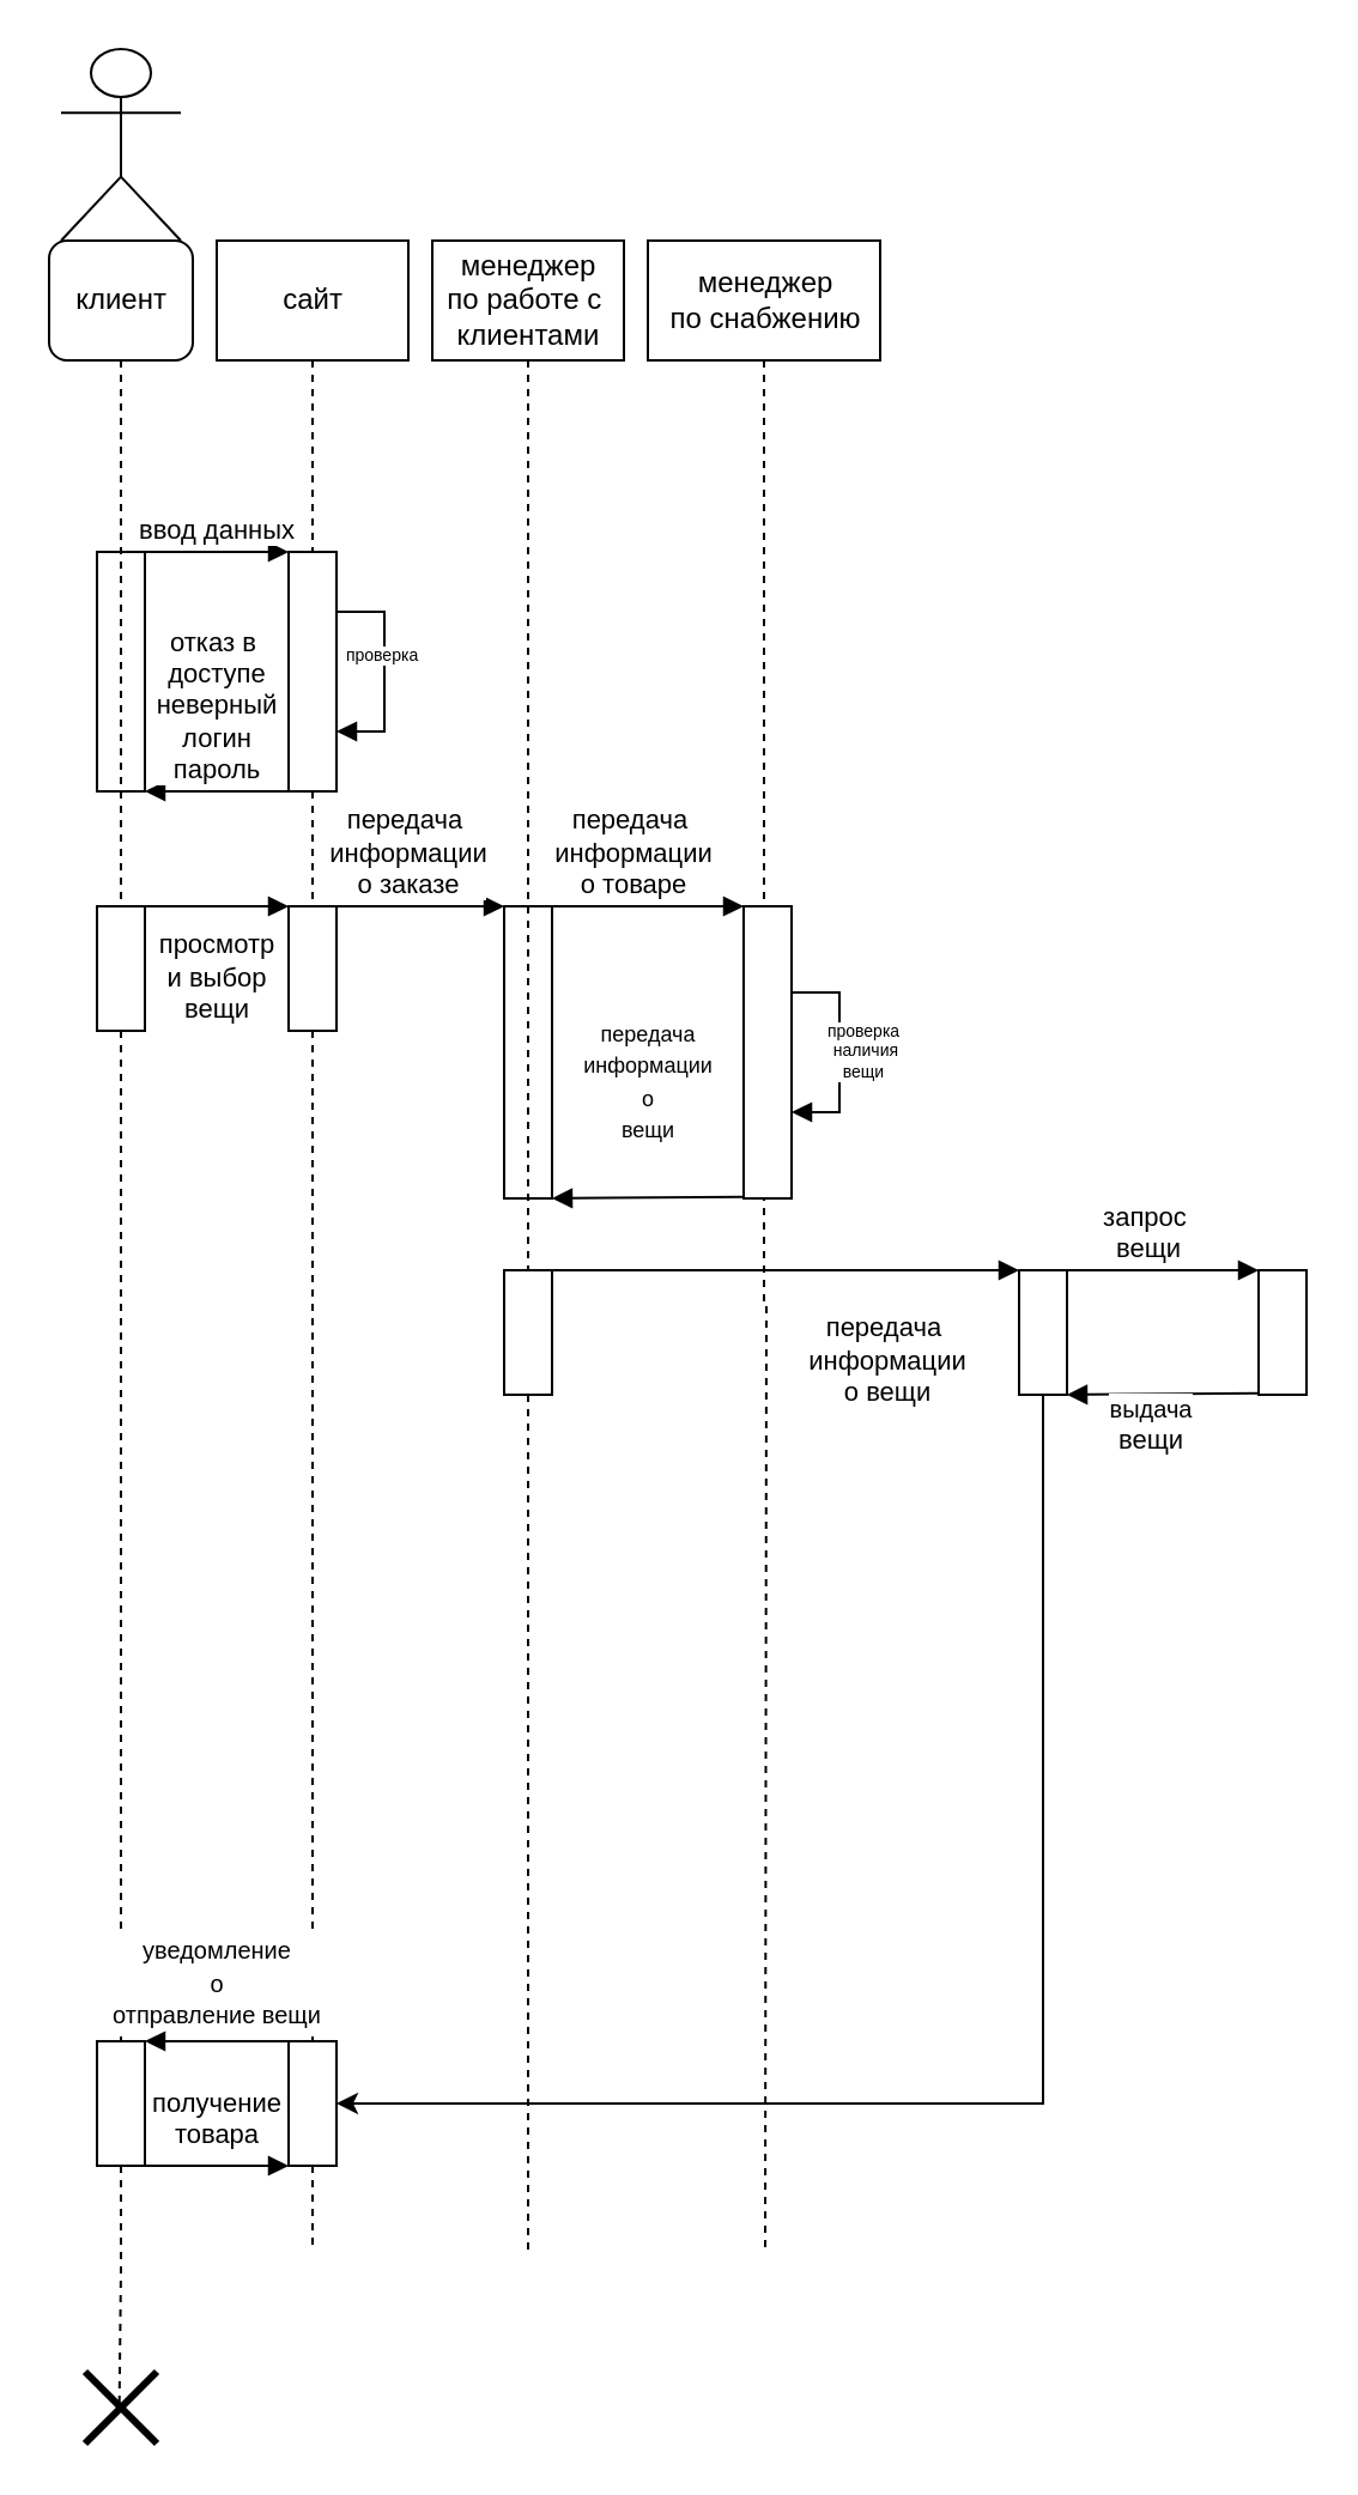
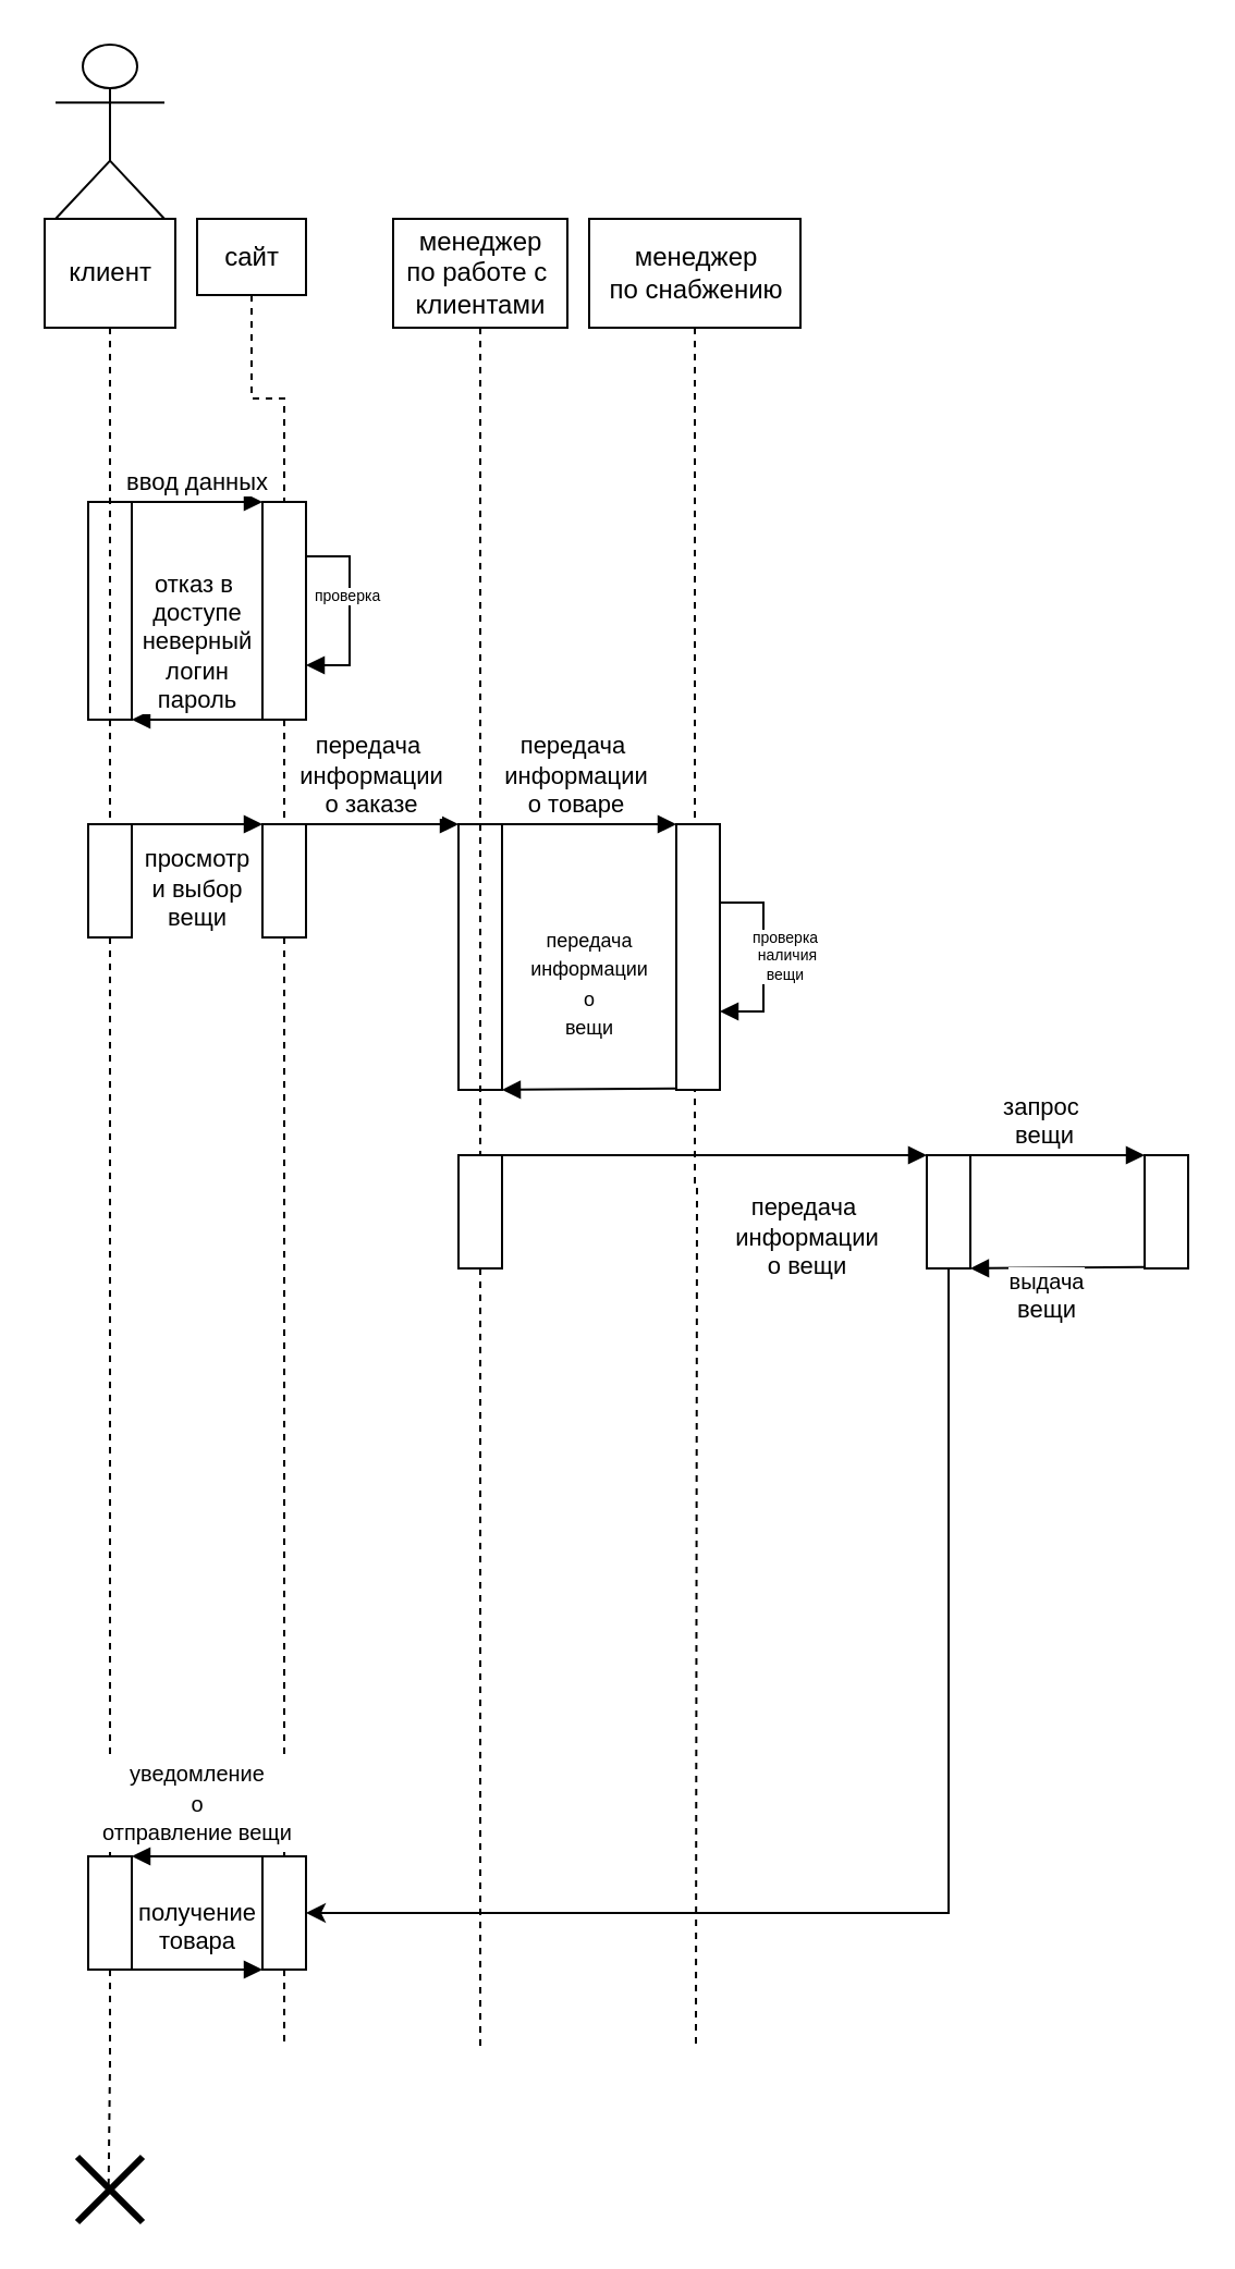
  <mxCell id="0" />
  <mxCell id="1" parent="0" />
  <mxCell id="2" value="" style="shape=umlActor;verticalLabelPosition=bottom;verticalAlign=top;html=1;outlineConnect=0;" vertex="1" parent="1"><mxGeometry x="25" y="20" width="50" height="80" as="geometry" /></mxCell>
  <mxCell id="3" style="edgeStyle=orthogonalEdgeStyle;rounded=0;orthogonalLoop=1;jettySize=auto;html=1;dashed=1;endArrow=none;endFill=0;startArrow=none;" edge="1" parent="1" source="28"><mxGeometry relative="1" as="geometry"><mxPoint x="220" y="940" as="targetPoint" /></mxGeometry></mxCell>
  <mxCell id="4" value="менеджер&lt;br&gt;по работе с&amp;nbsp;&lt;br&gt;клиентами" style="html=1;" vertex="1" parent="1"><mxGeometry x="180" y="100" width="80" height="50" as="geometry" /></mxCell>
  <mxCell id="5" style="edgeStyle=orthogonalEdgeStyle;rounded=0;orthogonalLoop=1;jettySize=auto;html=1;dashed=1;endArrow=none;endFill=0;" edge="1" parent="1" source="6"><mxGeometry relative="1" as="geometry"><mxPoint x="319" y="940" as="targetPoint" /></mxGeometry></mxCell>
  <mxCell id="6" value="менеджер&lt;br&gt;по снабжению" style="html=1;" vertex="1" parent="1"><mxGeometry x="270" y="100" width="97" height="50" as="geometry" /></mxCell>
  <mxCell id="7" style="edgeStyle=orthogonalEdgeStyle;rounded=0;orthogonalLoop=1;jettySize=auto;html=1;dashed=1;endArrow=none;endFill=0;startArrow=none;entryX=0.477;entryY=0.536;entryDx=0;entryDy=0;entryPerimeter=0;" edge="1" parent="1" source="37" target="41"><mxGeometry relative="1" as="geometry"><mxPoint x="50" y="930" as="targetPoint" /></mxGeometry></mxCell>
- <mxCell id="8" value="клиент" style="html=1;rounded=1;" vertex="1" parent="1"><mxGeometry x="20" y="100" width="60" height="50" as="geometry" /></mxCell>
+ <mxCell id="8" value="клиент" style="html=1;" vertex="1" parent="1"><mxGeometry x="20" y="100" width="60" height="50" as="geometry" /></mxCell>
  <mxCell id="9" style="edgeStyle=orthogonalEdgeStyle;rounded=0;orthogonalLoop=1;jettySize=auto;html=1;dashed=1;endArrow=none;endFill=0;startArrow=none;" edge="1" parent="1" source="35"><mxGeometry relative="1" as="geometry"><mxPoint x="130" y="940" as="targetPoint" /></mxGeometry></mxCell>
- <mxCell id="10" value="сайт" style="html=1;" vertex="1" parent="1"><mxGeometry x="90" y="100" width="80" height="50" as="geometry" /></mxCell>
+ <mxCell id="10" value="сайт" style="html=1;" vertex="1" parent="1"><mxGeometry x="90" y="100" width="50" height="35" as="geometry" /></mxCell>
  <mxCell id="11" value="" style="rounded=0;whiteSpace=wrap;html=1;" vertex="1" parent="1"><mxGeometry x="40" y="230" width="20" height="100" as="geometry" /></mxCell>
  <mxCell id="12" value="" style="rounded=0;whiteSpace=wrap;html=1;" vertex="1" parent="1"><mxGeometry x="120" y="230" width="20" height="100" as="geometry" /></mxCell>
  <mxCell id="13" value="" style="edgeStyle=orthogonalEdgeStyle;rounded=0;orthogonalLoop=1;jettySize=auto;html=1;dashed=1;endArrow=none;endFill=0;" edge="1" parent="1" source="10" target="12"><mxGeometry relative="1" as="geometry"><mxPoint x="130" y="920" as="targetPoint" /><mxPoint x="130" y="150" as="sourcePoint" /></mxGeometry></mxCell>
  <mxCell id="14" value="ввод данных" style="html=1;verticalAlign=bottom;endArrow=block;rounded=0;" edge="1" parent="1"><mxGeometry width="80" relative="1" as="geometry"><mxPoint x="60" y="230" as="sourcePoint" /><mxPoint x="120" y="230" as="targetPoint" /></mxGeometry></mxCell>
  <mxCell id="15" value="отказ в&amp;nbsp;&lt;br&gt;доступе&lt;br&gt;неверный&lt;br&gt;логин &lt;br&gt;пароль" style="html=1;verticalAlign=bottom;endArrow=block;rounded=0;exitX=0;exitY=1;exitDx=0;exitDy=0;entryX=1;entryY=1;entryDx=0;entryDy=0;" edge="1" parent="1" source="12" target="11"><mxGeometry width="80" relative="1" as="geometry"><mxPoint x="-10" y="280" as="sourcePoint" /><mxPoint x="70" y="280" as="targetPoint" /></mxGeometry></mxCell>
  <mxCell id="16" value="проверка&amp;nbsp;" style="html=1;verticalAlign=bottom;endArrow=block;rounded=0;fontSize=7;entryX=1;entryY=0.75;entryDx=0;entryDy=0;" edge="1" parent="1"><mxGeometry width="80" relative="1" as="geometry"><mxPoint x="140" y="255" as="sourcePoint" /><mxPoint x="140" y="305" as="targetPoint" /><Array as="points"><mxPoint x="160" y="255" /><mxPoint x="160" y="305" /></Array><mxPoint as="offset" /></mxGeometry></mxCell>
  <mxCell id="17" value="" style="rounded=0;whiteSpace=wrap;html=1;" vertex="1" parent="1"><mxGeometry x="40" y="378" width="20" height="52" as="geometry" /></mxCell>
  <mxCell id="18" value="" style="edgeStyle=orthogonalEdgeStyle;rounded=0;orthogonalLoop=1;jettySize=auto;html=1;dashed=1;endArrow=none;endFill=0;" edge="1" parent="1" source="8" target="17"><mxGeometry relative="1" as="geometry"><mxPoint x="50" y="930" as="targetPoint" /><mxPoint x="50" y="150" as="sourcePoint" /></mxGeometry></mxCell>
  <mxCell id="19" value="" style="rounded=0;whiteSpace=wrap;html=1;" vertex="1" parent="1"><mxGeometry x="120" y="378" width="20" height="52" as="geometry" /></mxCell>
  <mxCell id="20" value="" style="edgeStyle=orthogonalEdgeStyle;rounded=0;orthogonalLoop=1;jettySize=auto;html=1;dashed=1;endArrow=none;endFill=0;startArrow=none;" edge="1" parent="1" source="12" target="19"><mxGeometry relative="1" as="geometry"><mxPoint x="130" y="920" as="targetPoint" /><mxPoint x="130" y="330" as="sourcePoint" /></mxGeometry></mxCell>
  <mxCell id="21" value="просмотр&lt;br&gt;и выбор &lt;br&gt;вещи" style="html=1;verticalAlign=bottom;endArrow=block;rounded=0;" edge="1" parent="1"><mxGeometry y="-52" width="80" relative="1" as="geometry"><mxPoint x="60" y="378" as="sourcePoint" /><mxPoint x="120" y="378" as="targetPoint" /><mxPoint as="offset" /></mxGeometry></mxCell>
  <mxCell id="22" value="" style="rounded=0;whiteSpace=wrap;html=1;" vertex="1" parent="1"><mxGeometry x="210" y="378" width="20" height="122" as="geometry" /></mxCell>
  <mxCell id="23" value="передача&amp;nbsp;&lt;br&gt;информации&lt;br&gt;о заказе" style="html=1;verticalAlign=bottom;endArrow=block;rounded=0;entryX=0;entryY=0;entryDx=0;entryDy=0;" edge="1" parent="1" target="22"><mxGeometry x="-0.143" width="80" relative="1" as="geometry"><mxPoint x="140" y="378" as="sourcePoint" /><mxPoint x="200" y="378" as="targetPoint" /><mxPoint as="offset" /></mxGeometry></mxCell>
  <mxCell id="24" value="" style="rounded=0;whiteSpace=wrap;html=1;" vertex="1" parent="1"><mxGeometry x="310" y="378" width="20" height="122" as="geometry" /></mxCell>
  <mxCell id="25" value="передача&amp;nbsp;&lt;br&gt;информации&lt;br&gt;о товаре" style="html=1;verticalAlign=bottom;endArrow=block;rounded=0;entryX=0;entryY=0;entryDx=0;entryDy=0;" edge="1" parent="1" target="24"><mxGeometry x="-0.143" width="80" relative="1" as="geometry"><mxPoint x="230" y="378" as="sourcePoint" /><mxPoint x="300" y="378" as="targetPoint" /><mxPoint as="offset" /></mxGeometry></mxCell>
  <mxCell id="26" value="&lt;font style=&quot;font-size: 9px;&quot;&gt;передача&lt;br&gt;информации&lt;br&gt;о&lt;br&gt;вещи&lt;/font&gt;" style="html=1;verticalAlign=bottom;endArrow=block;rounded=0;exitX=0;exitY=1;exitDx=0;exitDy=0;entryX=1;entryY=1;entryDx=0;entryDy=0;" edge="1" parent="1" target="22"><mxGeometry x="-0.004" y="-20" width="80" relative="1" as="geometry"><mxPoint x="310" y="499.35" as="sourcePoint" /><mxPoint x="250" y="499.35" as="targetPoint" /><mxPoint as="offset" /></mxGeometry></mxCell>
  <mxCell id="27" value="проверка&lt;br&gt;&amp;nbsp;наличия&lt;br&gt;вещи" style="html=1;verticalAlign=bottom;endArrow=block;rounded=0;fontSize=7;entryX=1;entryY=0.75;entryDx=0;entryDy=0;" edge="1" parent="1"><mxGeometry x="0.333" y="10" width="80" relative="1" as="geometry"><mxPoint x="330" y="414" as="sourcePoint" /><mxPoint x="330" y="464" as="targetPoint" /><Array as="points"><mxPoint x="350" y="414" /><mxPoint x="350" y="464" /></Array><mxPoint as="offset" /></mxGeometry></mxCell>
  <mxCell id="28" value="" style="rounded=0;whiteSpace=wrap;html=1;" vertex="1" parent="1"><mxGeometry x="210" y="530" width="20" height="52" as="geometry" /></mxCell>
  <mxCell id="29" value="" style="edgeStyle=orthogonalEdgeStyle;rounded=0;orthogonalLoop=1;jettySize=auto;html=1;dashed=1;endArrow=none;endFill=0;" edge="1" parent="1" source="4" target="28"><mxGeometry relative="1" as="geometry"><mxPoint x="220" y="940" as="targetPoint" /><mxPoint x="220" y="150" as="sourcePoint" /></mxGeometry></mxCell>
  <mxCell id="30" value="" style="rounded=0;whiteSpace=wrap;html=1;" vertex="1" parent="1"><mxGeometry x="425" y="530" width="20" height="52" as="geometry" /></mxCell>
  <mxCell id="31" value="передача&amp;nbsp;&lt;br&gt;информации&lt;br&gt;о вещи" style="html=1;verticalAlign=bottom;endArrow=block;rounded=0;entryX=0;entryY=0;entryDx=0;entryDy=0;" edge="1" parent="1" target="30"><mxGeometry x="0.436" y="-60" width="80" relative="1" as="geometry"><mxPoint x="230" y="530" as="sourcePoint" /><mxPoint x="310" y="530" as="targetPoint" /><mxPoint as="offset" /></mxGeometry></mxCell>
  <mxCell id="32" value="" style="rounded=0;whiteSpace=wrap;html=1;" vertex="1" parent="1"><mxGeometry x="525" y="530" width="20" height="52" as="geometry" /></mxCell>
  <mxCell id="33" value="запрос&amp;nbsp;&lt;br&gt;вещи" style="html=1;verticalAlign=bottom;endArrow=block;rounded=0;entryX=0;entryY=0;entryDx=0;entryDy=0;" edge="1" parent="1"><mxGeometry x="-0.143" width="80" relative="1" as="geometry"><mxPoint x="445" y="530" as="sourcePoint" /><mxPoint x="525" y="530" as="targetPoint" /><mxPoint as="offset" /></mxGeometry></mxCell>
  <mxCell id="34" value="&lt;font size=&quot;1&quot;&gt;выдача&lt;br&gt;&lt;/font&gt;вещи" style="html=1;verticalAlign=bottom;endArrow=block;rounded=0;exitX=0;exitY=1;exitDx=0;exitDy=0;entryX=1;entryY=1;entryDx=0;entryDy=0;" edge="1" parent="1"><mxGeometry x="0.131" y="28" width="80" relative="1" as="geometry"><mxPoint x="525" y="581.35" as="sourcePoint" /><mxPoint x="445" y="582" as="targetPoint" /><mxPoint as="offset" /></mxGeometry></mxCell>
  <mxCell id="35" value="" style="rounded=0;whiteSpace=wrap;html=1;" vertex="1" parent="1"><mxGeometry x="120" y="852" width="20" height="52" as="geometry" /></mxCell>
  <mxCell id="36" value="" style="edgeStyle=orthogonalEdgeStyle;rounded=0;orthogonalLoop=1;jettySize=auto;html=1;dashed=1;endArrow=none;endFill=0;startArrow=none;" edge="1" parent="1" source="19" target="35"><mxGeometry relative="1" as="geometry"><mxPoint x="130" y="920" as="targetPoint" /><mxPoint x="130" y="430" as="sourcePoint" /></mxGeometry></mxCell>
  <mxCell id="37" value="" style="rounded=0;whiteSpace=wrap;html=1;" vertex="1" parent="1"><mxGeometry x="40" y="852" width="20" height="52" as="geometry" /></mxCell>
  <mxCell id="38" value="" style="edgeStyle=orthogonalEdgeStyle;rounded=0;orthogonalLoop=1;jettySize=auto;html=1;dashed=1;endArrow=none;endFill=0;startArrow=none;" edge="1" parent="1" source="17" target="37"><mxGeometry relative="1" as="geometry"><mxPoint x="50" y="930" as="targetPoint" /><mxPoint x="50" y="430" as="sourcePoint" /></mxGeometry></mxCell>
  <mxCell id="39" value="&lt;font size=&quot;1&quot;&gt;уведомление&lt;br&gt;о&lt;br&gt;отправление вещи&lt;br&gt;&lt;/font&gt;" style="html=1;verticalAlign=bottom;endArrow=block;rounded=0;entryX=1;entryY=0;entryDx=0;entryDy=0;exitX=0;exitY=0;exitDx=0;exitDy=0;" edge="1" parent="1" source="35"><mxGeometry y="-2" width="80" relative="1" as="geometry"><mxPoint x="76" y="985" as="sourcePoint" /><mxPoint x="60" y="852" as="targetPoint" /><mxPoint as="offset" /></mxGeometry></mxCell>
  <mxCell id="40" value="получение&lt;br&gt;товара" style="html=1;verticalAlign=bottom;endArrow=block;rounded=0;entryX=0;entryY=1;entryDx=0;entryDy=0;" edge="1" parent="1" target="35"><mxGeometry y="4" width="80" relative="1" as="geometry"><mxPoint x="60" y="904" as="sourcePoint" /><mxPoint x="140" y="904" as="targetPoint" /><mxPoint as="offset" /></mxGeometry></mxCell>
  <mxCell id="41" value="" style="shape=umlDestroy;whiteSpace=wrap;html=1;strokeWidth=3;fontSize=8;" vertex="1" parent="1"><mxGeometry x="35" y="990" width="30" height="30" as="geometry" /></mxCell>
  <mxCell id="42" value="" style="endArrow=classic;html=1;rounded=0;exitX=0.5;exitY=1;exitDx=0;exitDy=0;entryX=1;entryY=0.5;entryDx=0;entryDy=0;" edge="1" parent="1" source="30" target="35"><mxGeometry width="50" height="50" relative="1" as="geometry"><mxPoint x="350" y="570" as="sourcePoint" /><mxPoint x="435" y="690" as="targetPoint" /><Array as="points"><mxPoint x="435" y="878" /></Array></mxGeometry></mxCell>
